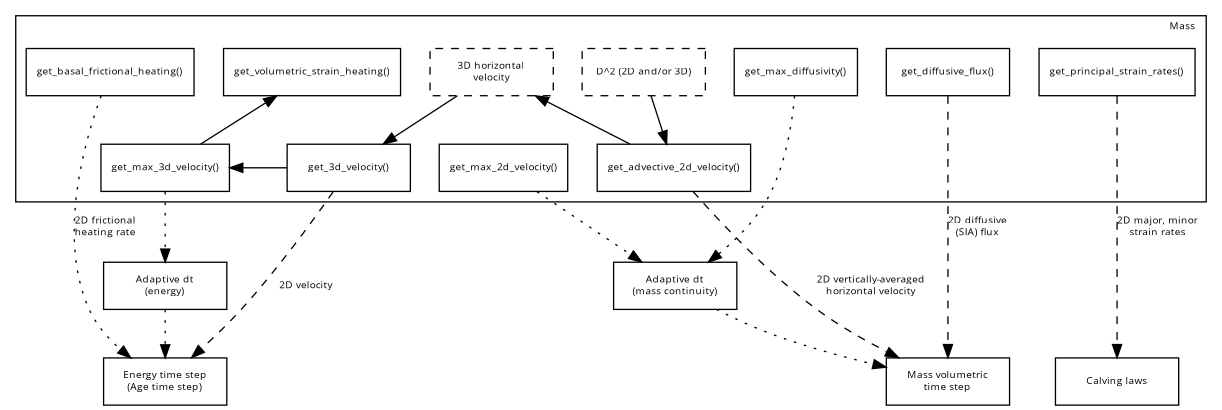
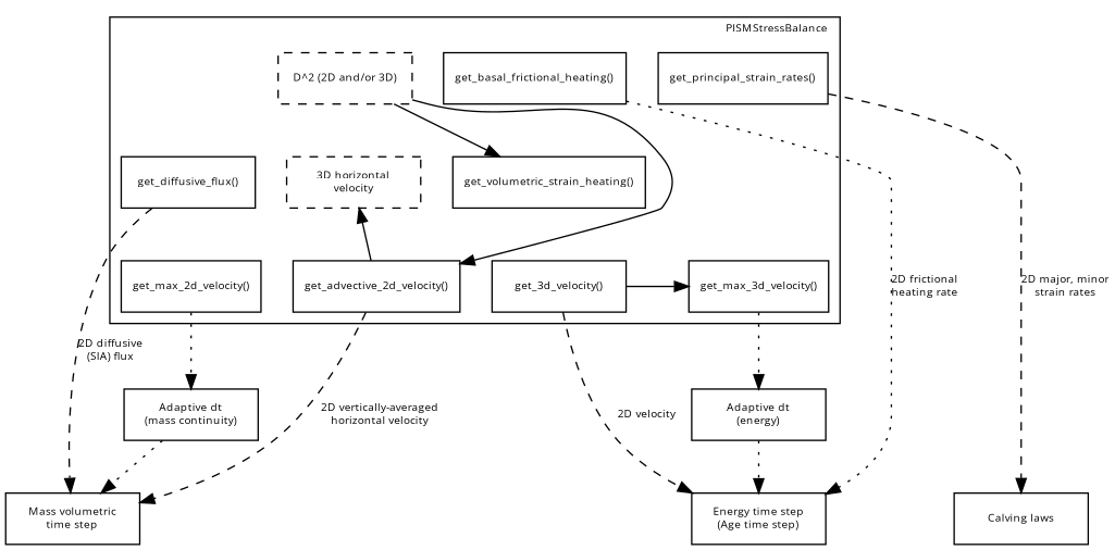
  digraph {
    fontname="Open Sans"
    fontsize=8
    nodesep=0.3
    ranksep=0.5
    node [fixedsize=false fontname="Open Sans" fontsize=8 shape=box]
    edge [fontname="Open Sans" fontsize=8 style=dotted weight=10]
    n1 [label="Adaptive dt\n(energy)" width=1.3]
    n2 [label="Adaptive dt\n(mass continuity)" width=1.3]
    n3 [label="Energy time step\n(Age time step)" width=1.3]
    n4 [label="Mass volumetric\ntime step" width=1.3]
    n5 [label="Calving laws" width=1.3]
    n6 [label="get_basal_frictional_heating()" width=1.3]
    n7 [label="D^2 (2D and/or 3D)" style=dashed width=1.3]
    n8 [label="get_principal_strain_rates()" width=1.3]
    n9 [label="3D horizontal\nvelocity" style=dashed width=1.3]
    n10 [label="get_volumetric_strain_heating()" width=1.3]
    n11 [label="get_diffusive_flux()" width=1.3]
-   n12 [label="get_max_diffusivity()" width=1.3]
    n13 [label="get_3d_velocity()" width=1.3]
    n14 [label="get_max_3d_velocity()" width=1.3]
    n15 [label="get_advective_2d_velocity()" width=1.3]
    n16 [label="get_max_2d_velocity()" width=1.3]
    subgraph sub_1 {
      rank=same
      n1
      n2
    }
    subgraph sub_2 {
      rank=same
      n3
      n4
      n5
    }
    subgraph cluster_3 {
-     label=Mass
+     label=PISMStressBalance
      labeljust=r
      subgraph sub_4 {
        label=PISMStressBalance
        labeljust=r
        rank=min
        n6
        n7
        n8
      }
      subgraph sub_5 {
        label=PISMStressBalance
        labeljust=r
        rank=same
        n9
        n10
        n11
-       n12
      }
      subgraph sub_6 {
        label=PISMStressBalance
        labeljust=r
        rank=max
        n13
        n14
        n15
        n16
      }
    }
    n1 -> n3 [weight=""]
    n2 -> n4 [weight=""]
    n6 -> n3 [label="2D frictional\nheating rate" weight=""]
-   n14 -> n10 [style=solid]
+   n7 -> n10 [style=solid]
    n7 -> n15 [style=solid]
    n8 -> n5 [label="2D major, minor\nstrain rates" style=dashed weight=""]
-   n9 -> n13 [style=solid]
    n11 -> n4 [label="2D diffusive\n(SIA) flux" style=dashed]
-   n12 -> n2
    n13 -> n3 [label="2D velocity" style=dashed weight=""]
    n13 -> n14 [style=solid]
    n14 -> n1
    n15 -> n4 [label="2D vertically-averaged\nhorizontal velocity" style=dashed weight=""]
    n15 -> n9 [style=solid]
    n16 -> n2
  }
